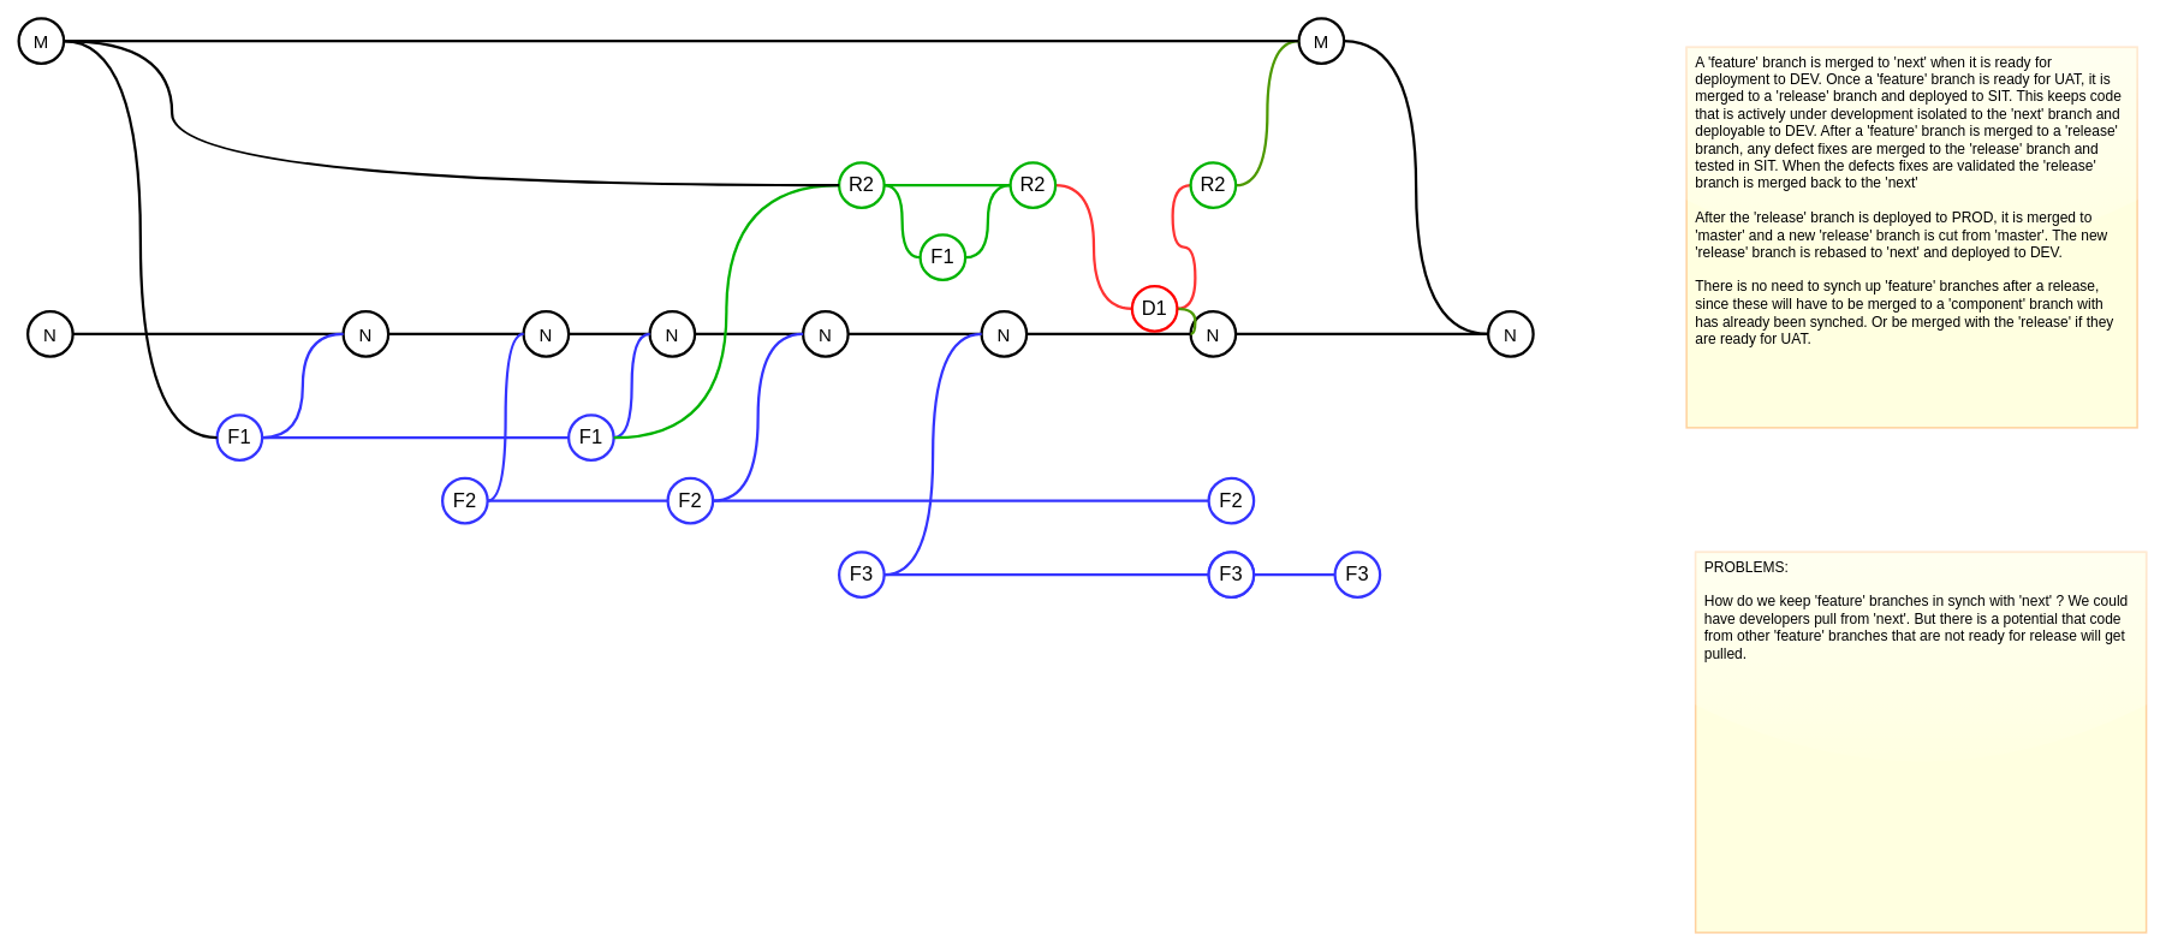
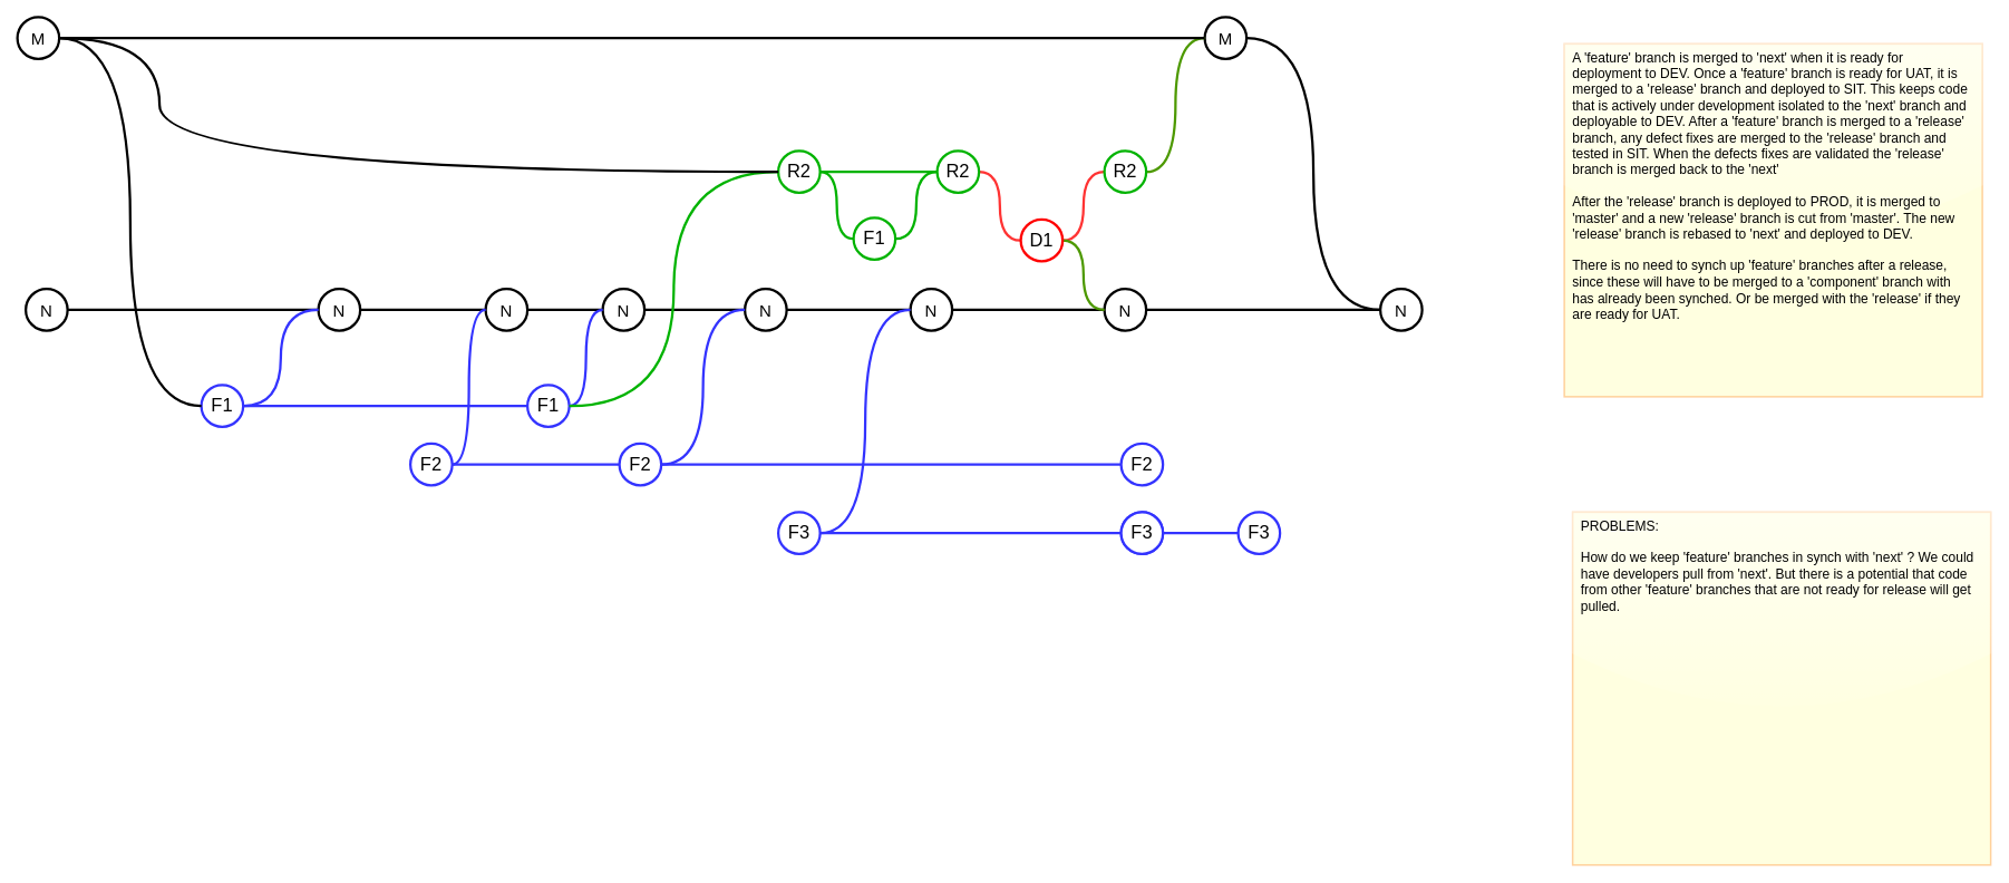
  <mxCell id="0" />
  <mxCell id="1" parent="0" />
  <mxCell id="2" value="N" style="ellipse;whiteSpace=wrap;html=1;aspect=fixed;fontSize=20;strokeWidth=3;" parent="1" vertex="1"><mxGeometry x="30" y="345" width="50" height="50" as="geometry" /></mxCell>
  <mxCell id="3" style="edgeStyle=orthogonalEdgeStyle;curved=1;rounded=0;orthogonalLoop=1;jettySize=auto;html=1;entryX=0;entryY=0.5;entryDx=0;entryDy=0;fontSize=20;endArrow=none;endFill=0;strokeColor=#000000;strokeWidth=3;" parent="1" source="4" target="11" edge="1"><mxGeometry relative="1" as="geometry" /></mxCell>
  <mxCell id="4" value="N" style="ellipse;whiteSpace=wrap;html=1;aspect=fixed;fontSize=20;strokeWidth=3;" parent="1" vertex="1"><mxGeometry x="380" y="345" width="50" height="50" as="geometry" /></mxCell>
  <mxCell id="5" style="edgeStyle=orthogonalEdgeStyle;curved=1;rounded=0;orthogonalLoop=1;jettySize=auto;html=1;exitX=1;exitY=0.5;exitDx=0;exitDy=0;entryX=0;entryY=0.5;entryDx=0;entryDy=0;fontSize=38;endArrow=none;endFill=0;strokeWidth=3;" parent="1" source="2" target="4" edge="1"><mxGeometry x="140" y="518" as="geometry" /></mxCell>
  <mxCell id="6" style="edgeStyle=orthogonalEdgeStyle;curved=1;rounded=0;orthogonalLoop=1;jettySize=auto;html=1;entryX=0;entryY=0.5;entryDx=0;entryDy=0;fontSize=24;endArrow=none;endFill=0;strokeWidth=3;strokeColor=#3333FF;" parent="1" source="8" target="4" edge="1"><mxGeometry x="140" y="518" as="geometry" /></mxCell>
  <mxCell id="7" style="edgeStyle=orthogonalEdgeStyle;curved=1;rounded=0;orthogonalLoop=1;jettySize=auto;html=1;entryX=0;entryY=0.5;entryDx=0;entryDy=0;fontSize=20;endArrow=none;endFill=0;strokeColor=#3333FF;strokeWidth=3;" parent="1" source="8" target="13" edge="1"><mxGeometry relative="1" as="geometry" /></mxCell>
  <mxCell id="8" value="F1" style="ellipse;whiteSpace=wrap;html=1;aspect=fixed;fontSize=22;strokeWidth=3;strokeColor=#3333FF;" parent="1" vertex="1"><mxGeometry x="240" y="460" width="50" height="50" as="geometry" /></mxCell>
  <mxCell id="9" style="edgeStyle=orthogonalEdgeStyle;curved=1;rounded=0;orthogonalLoop=1;jettySize=auto;html=1;entryX=0;entryY=0.5;entryDx=0;entryDy=0;fontSize=20;endArrow=none;endFill=0;strokeColor=#3333FF;strokeWidth=3;" parent="1" source="10" target="37" edge="1"><mxGeometry relative="1" as="geometry" /></mxCell>
  <mxCell id="10" value="F2" style="ellipse;whiteSpace=wrap;html=1;aspect=fixed;fontSize=22;strokeWidth=3;strokeColor=#3333FF;" parent="1" vertex="1"><mxGeometry x="490" y="530" width="50" height="50" as="geometry" /></mxCell>
  <mxCell id="11" value="N" style="ellipse;whiteSpace=wrap;html=1;aspect=fixed;fontSize=20;strokeWidth=3;" parent="1" vertex="1"><mxGeometry x="580" y="345" width="50" height="50" as="geometry" /></mxCell>
  <mxCell id="12" style="edgeStyle=orthogonalEdgeStyle;curved=1;rounded=0;orthogonalLoop=1;jettySize=auto;html=1;fontSize=20;endArrow=none;endFill=0;strokeWidth=3;entryX=0;entryY=0.5;entryDx=0;entryDy=0;strokeColor=#3333FF;" parent="1" source="10" target="11" edge="1"><mxGeometry x="140" y="518" as="geometry" /></mxCell>
  <mxCell id="13" value="F1" style="ellipse;whiteSpace=wrap;html=1;aspect=fixed;fontSize=22;strokeWidth=3;strokeColor=#3333FF;" parent="1" vertex="1"><mxGeometry x="630" y="460" width="50" height="50" as="geometry" /></mxCell>
  <mxCell id="14" style="edgeStyle=orthogonalEdgeStyle;curved=1;rounded=0;orthogonalLoop=1;jettySize=auto;html=1;entryX=0;entryY=0.5;entryDx=0;entryDy=0;fontSize=20;endArrow=none;endFill=0;strokeColor=#000000;strokeWidth=3;" parent="1" source="15" target="34" edge="1"><mxGeometry relative="1" as="geometry" /></mxCell>
  <mxCell id="15" value="N" style="ellipse;whiteSpace=wrap;html=1;aspect=fixed;fontSize=20;strokeWidth=3;" parent="1" vertex="1"><mxGeometry x="720" y="345" width="50" height="50" as="geometry" /></mxCell>
  <mxCell id="16" style="edgeStyle=orthogonalEdgeStyle;curved=1;rounded=0;orthogonalLoop=1;jettySize=auto;html=1;entryX=0;entryY=0.5;entryDx=0;entryDy=0;fontSize=20;endArrow=none;endFill=0;strokeWidth=3;" parent="1" source="11" target="15" edge="1"><mxGeometry x="140" y="518" as="geometry" /></mxCell>
  <mxCell id="17" style="edgeStyle=orthogonalEdgeStyle;curved=1;rounded=0;orthogonalLoop=1;jettySize=auto;html=1;entryX=0;entryY=0.5;entryDx=0;entryDy=0;fontSize=20;endArrow=none;endFill=0;strokeWidth=3;strokeColor=#3333FF;" parent="1" source="13" target="15" edge="1"><mxGeometry x="140" y="518" as="geometry" /></mxCell>
  <mxCell id="18" value="R2" style="ellipse;whiteSpace=wrap;html=1;aspect=fixed;fontSize=22;strokeWidth=3;strokeColor=#00B300;" parent="1" vertex="1"><mxGeometry x="930" y="180" width="50" height="50" as="geometry" /></mxCell>
  <mxCell id="19" style="edgeStyle=orthogonalEdgeStyle;curved=1;rounded=0;orthogonalLoop=1;jettySize=auto;html=1;entryX=0;entryY=0.5;entryDx=0;entryDy=0;fontSize=22;endArrow=none;endFill=0;strokeWidth=3;strokeColor=#00B300;" parent="1" source="13" target="18" edge="1"><mxGeometry x="140" y="518" as="geometry" /></mxCell>
  <mxCell id="20" value="F1" style="ellipse;whiteSpace=wrap;html=1;aspect=fixed;fontSize=22;strokeWidth=3;strokeColor=#00B300;" parent="1" vertex="1"><mxGeometry x="1020" y="260" width="50" height="50" as="geometry" /></mxCell>
  <mxCell id="21" style="edgeStyle=orthogonalEdgeStyle;curved=1;rounded=0;orthogonalLoop=1;jettySize=auto;html=1;entryX=0;entryY=0.5;entryDx=0;entryDy=0;fontSize=20;endArrow=none;endFill=0;strokeColor=#00B300;strokeWidth=3;" parent="1" source="18" target="20" edge="1"><mxGeometry x="140" y="518" as="geometry" /></mxCell>
  <mxCell id="22" style="edgeStyle=orthogonalEdgeStyle;rounded=0;orthogonalLoop=1;jettySize=auto;html=1;entryX=0;entryY=0.5;entryDx=0;entryDy=0;endArrow=none;endFill=0;curved=1;strokeWidth=3;strokeColor=#FF3333;" edge="1" parent="1" source="23" target="54"><mxGeometry relative="1" as="geometry" /></mxCell>
  <mxCell id="23" value="R2" style="ellipse;whiteSpace=wrap;html=1;aspect=fixed;fontSize=22;strokeWidth=3;strokeColor=#00B300;" parent="1" vertex="1"><mxGeometry x="1120" y="180" width="50" height="50" as="geometry" /></mxCell>
  <mxCell id="24" style="edgeStyle=orthogonalEdgeStyle;curved=1;rounded=0;orthogonalLoop=1;jettySize=auto;html=1;entryX=0;entryY=0.5;entryDx=0;entryDy=0;fontSize=20;endArrow=none;endFill=0;strokeColor=#00B300;strokeWidth=3;" parent="1" source="18" target="23" edge="1"><mxGeometry x="140" y="518" as="geometry" /></mxCell>
  <mxCell id="25" style="edgeStyle=orthogonalEdgeStyle;curved=1;rounded=0;orthogonalLoop=1;jettySize=auto;html=1;fontSize=20;endArrow=none;endFill=0;strokeColor=#00B300;strokeWidth=3;entryX=0;entryY=0.5;entryDx=0;entryDy=0;" parent="1" source="20" target="23" edge="1"><mxGeometry x="140" y="518" as="geometry"><mxPoint x="1090" y="200" as="targetPoint" /></mxGeometry></mxCell>
  <mxCell id="26" style="edgeStyle=orthogonalEdgeStyle;curved=1;rounded=0;orthogonalLoop=1;jettySize=auto;html=1;entryX=0;entryY=0.5;entryDx=0;entryDy=0;endArrow=none;endFill=0;strokeWidth=3;" parent="1" source="27" target="56" edge="1"><mxGeometry relative="1" as="geometry" /></mxCell>
  <mxCell id="27" value="M" style="ellipse;whiteSpace=wrap;html=1;aspect=fixed;fontSize=20;strokeWidth=3;" parent="1" vertex="1"><mxGeometry x="1440" y="20" width="50" height="50" as="geometry" /></mxCell>
  <mxCell id="28" style="edgeStyle=orthogonalEdgeStyle;curved=1;rounded=0;orthogonalLoop=1;jettySize=auto;html=1;entryX=0;entryY=0.5;entryDx=0;entryDy=0;fontSize=20;endArrow=none;endFill=0;strokeColor=#4D9900;strokeWidth=3;exitX=1;exitY=0.5;exitDx=0;exitDy=0;" parent="1" source="55" target="27" edge="1"><mxGeometry x="140" y="518" as="geometry" /></mxCell>
  <mxCell id="29" style="edgeStyle=orthogonalEdgeStyle;curved=1;rounded=0;orthogonalLoop=1;jettySize=auto;html=1;entryX=0;entryY=0.5;entryDx=0;entryDy=0;fontSize=20;endArrow=none;endFill=0;strokeColor=#000000;strokeWidth=3;" parent="1" source="32" target="27" edge="1"><mxGeometry relative="1" as="geometry" /></mxCell>
  <mxCell id="30" style="edgeStyle=orthogonalEdgeStyle;orthogonalLoop=1;jettySize=auto;html=1;entryX=0;entryY=0.5;entryDx=0;entryDy=0;curved=1;strokeWidth=3;endArrow=none;endFill=0;" parent="1" source="32" target="8" edge="1"><mxGeometry relative="1" as="geometry"><mxPoint x="110" y="205" as="targetPoint" /></mxGeometry></mxCell>
  <mxCell id="31" style="edgeStyle=orthogonalEdgeStyle;rounded=0;orthogonalLoop=1;jettySize=auto;html=1;entryX=0;entryY=0.5;entryDx=0;entryDy=0;curved=1;strokeWidth=3;endArrow=none;endFill=0;" parent="1" source="32" target="18" edge="1"><mxGeometry relative="1" as="geometry"><Array as="points"><mxPoint x="190" y="45" /><mxPoint x="190" y="205" /></Array></mxGeometry></mxCell>
  <mxCell id="32" value="M" style="ellipse;whiteSpace=wrap;html=1;aspect=fixed;fontSize=20;strokeWidth=3;" parent="1" vertex="1"><mxGeometry x="20" y="20" width="50" height="50" as="geometry" /></mxCell>
  <mxCell id="33" style="edgeStyle=orthogonalEdgeStyle;curved=1;rounded=0;orthogonalLoop=1;jettySize=auto;html=1;fontSize=20;endArrow=none;endFill=0;strokeColor=#000000;strokeWidth=3;" parent="1" source="34" target="41" edge="1"><mxGeometry relative="1" as="geometry" /></mxCell>
  <mxCell id="34" value="N" style="ellipse;whiteSpace=wrap;html=1;aspect=fixed;fontSize=20;strokeWidth=3;" parent="1" vertex="1"><mxGeometry x="890" y="345" width="50" height="50" as="geometry" /></mxCell>
  <mxCell id="35" style="edgeStyle=orthogonalEdgeStyle;curved=1;rounded=0;orthogonalLoop=1;jettySize=auto;html=1;entryX=0;entryY=0.5;entryDx=0;entryDy=0;fontSize=20;endArrow=none;endFill=0;strokeColor=#3333FF;strokeWidth=3;" parent="1" source="37" target="34" edge="1"><mxGeometry relative="1" as="geometry" /></mxCell>
  <mxCell id="36" style="edgeStyle=orthogonalEdgeStyle;curved=1;rounded=0;orthogonalLoop=1;jettySize=auto;html=1;fontFamily=Helvetica;fontSize=17;fontColor=#FFFFFF;endArrow=none;endFill=0;strokeColor=#3333FF;strokeWidth=3;" parent="1" source="37" target="45" edge="1"><mxGeometry relative="1" as="geometry" /></mxCell>
  <mxCell id="37" value="F2" style="ellipse;whiteSpace=wrap;html=1;aspect=fixed;fontSize=22;strokeWidth=3;strokeColor=#3333FF;" parent="1" vertex="1"><mxGeometry x="740" y="530" width="50" height="50" as="geometry" /></mxCell>
  <mxCell id="38" style="edgeStyle=orthogonalEdgeStyle;curved=1;rounded=0;orthogonalLoop=1;jettySize=auto;html=1;entryX=0;entryY=0.5;entryDx=0;entryDy=0;endArrow=none;endFill=0;strokeColor=#000000;strokeWidth=3;" edge="1" parent="1" source="39" target="56"><mxGeometry relative="1" as="geometry" /></mxCell>
  <mxCell id="39" value="N" style="ellipse;whiteSpace=wrap;html=1;aspect=fixed;fontSize=20;strokeWidth=3;" parent="1" vertex="1"><mxGeometry x="1320" y="345" width="50" height="50" as="geometry" /></mxCell>
  <mxCell id="40" style="edgeStyle=orthogonalEdgeStyle;curved=1;rounded=0;orthogonalLoop=1;jettySize=auto;html=1;fontSize=20;endArrow=none;endFill=0;strokeColor=#000000;strokeWidth=3;entryX=0;entryY=0.5;entryDx=0;entryDy=0;" parent="1" source="41" target="39" edge="1"><mxGeometry relative="1" as="geometry"><mxPoint x="1430" y="412" as="targetPoint" /></mxGeometry></mxCell>
  <mxCell id="41" value="N" style="ellipse;whiteSpace=wrap;html=1;aspect=fixed;fontSize=20;strokeWidth=3;" parent="1" vertex="1"><mxGeometry x="1088" y="345" width="50" height="50" as="geometry" /></mxCell>
  <mxCell id="42" style="edgeStyle=orthogonalEdgeStyle;curved=1;rounded=0;orthogonalLoop=1;jettySize=auto;html=1;entryX=0;entryY=0.5;entryDx=0;entryDy=0;fontSize=20;endArrow=none;endFill=0;strokeColor=#3333FF;strokeWidth=3;" parent="1" source="44" target="41" edge="1"><mxGeometry relative="1" as="geometry" /></mxCell>
  <mxCell id="43" style="edgeStyle=orthogonalEdgeStyle;curved=1;rounded=0;orthogonalLoop=1;jettySize=auto;html=1;entryX=0;entryY=0.5;entryDx=0;entryDy=0;fontFamily=Helvetica;fontSize=17;fontColor=#FFFFFF;endArrow=none;endFill=0;strokeColor=#3333FF;strokeWidth=3;" parent="1" source="44" target="47" edge="1"><mxGeometry relative="1" as="geometry" /></mxCell>
  <mxCell id="44" value="F3" style="ellipse;whiteSpace=wrap;html=1;aspect=fixed;fontSize=22;strokeWidth=3;strokeColor=#3333FF;" parent="1" vertex="1"><mxGeometry x="930" y="612" width="50" height="50" as="geometry" /></mxCell>
  <mxCell id="45" value="F2" style="ellipse;whiteSpace=wrap;html=1;aspect=fixed;fontSize=22;strokeWidth=3;strokeColor=#3333FF;" parent="1" vertex="1"><mxGeometry x="1340" y="530" width="50" height="50" as="geometry" /></mxCell>
  <mxCell id="46" style="edgeStyle=orthogonalEdgeStyle;curved=1;rounded=0;orthogonalLoop=1;jettySize=auto;html=1;entryX=0;entryY=0.5;entryDx=0;entryDy=0;fontFamily=Helvetica;fontSize=17;fontColor=#FFFFFF;endArrow=none;endFill=0;strokeColor=#3333FF;strokeWidth=3;" parent="1" source="47" target="48" edge="1"><mxGeometry relative="1" as="geometry" /></mxCell>
  <mxCell id="47" value="C3" style="ellipse;whiteSpace=wrap;html=1;aspect=fixed;fontSize=22;strokeWidth=3;strokeColor=#3333FF;" parent="1" vertex="1"><mxGeometry x="1340" y="612" width="50" height="50" as="geometry" /></mxCell>
  <mxCell id="48" value="F3" style="ellipse;whiteSpace=wrap;html=1;aspect=fixed;fontSize=22;strokeWidth=3;strokeColor=#3333FF;" parent="1" vertex="1"><mxGeometry x="1480" y="612" width="50" height="50" as="geometry" /></mxCell>
  <mxCell id="49" value="F3" style="ellipse;whiteSpace=wrap;html=1;aspect=fixed;fontSize=22;strokeWidth=3;strokeColor=#3333FF;" parent="1" vertex="1"><mxGeometry x="1340" y="612" width="50" height="50" as="geometry" /></mxCell>
  <mxCell id="50" value="A 'feature' branch is merged to 'next' when it is ready for deployment to DEV. Once a 'feature' branch is ready for UAT, it is merged to a 'release' branch and deployed to SIT. This keeps code that is actively under development isolated to the 'next' branch and deployable to DEV. After a 'feature' branch is merged to a 'release' branch, any defect fixes are merged to the 'release' branch and tested in SIT. When the defects fixes are validated the 'release' branch is merged back to the 'next'&lt;br&gt;&lt;br&gt;After the 'release' branch is deployed to PROD, it is merged to 'master' and a new 'release' branch is cut from 'master'. The new 'release' branch is rebased to 'next' and deployed to DEV.&lt;br&gt;&lt;br&gt;There is no need to synch up 'feature' branches after a release, since these will have to be merged to a 'component' branch with has already been synched. Or be merged with the 'release' if they are ready for UAT." style="text;html=1;strokeColor=#FFB366;fillColor=#FFFFCC;align=left;verticalAlign=top;whiteSpace=wrap;rounded=0;fontSize=16;perimeterSpacing=2;strokeWidth=2;opacity=60;shadow=0;glass=1;fontFamily=Helvetica;sketch=0;spacingLeft=8;labelPosition=center;verticalLabelPosition=middle;spacingRight=8;" parent="1" vertex="1"><mxGeometry x="1870" y="52" width="500" height="422" as="geometry" /></mxCell>
  <mxCell id="51" value="PROBLEMS:&lt;br&gt;&lt;br&gt;How do we keep 'feature' branches in synch with 'next' ? We could have developers pull from 'next'. But there is a potential that code from other 'feature' branches that are not ready for release will get pulled.&amp;nbsp;" style="text;html=1;strokeColor=#FFB366;fillColor=#FFFFCC;align=left;verticalAlign=top;whiteSpace=wrap;rounded=0;fontSize=16;perimeterSpacing=2;strokeWidth=2;opacity=60;shadow=0;glass=1;fontFamily=Helvetica;sketch=0;spacingLeft=8;labelPosition=center;verticalLabelPosition=middle;spacingRight=8;" vertex="1" parent="1"><mxGeometry x="1880" y="612" width="500" height="422" as="geometry" /></mxCell>
  <mxCell id="52" style="edgeStyle=orthogonalEdgeStyle;curved=1;rounded=0;orthogonalLoop=1;jettySize=auto;html=1;entryX=0;entryY=0.5;entryDx=0;entryDy=0;endArrow=none;endFill=0;strokeColor=#FF3333;strokeWidth=3;" edge="1" parent="1" source="54" target="55"><mxGeometry relative="1" as="geometry" /></mxCell>
  <mxCell id="53" style="edgeStyle=orthogonalEdgeStyle;curved=1;rounded=0;orthogonalLoop=1;jettySize=auto;html=1;entryX=0;entryY=0.5;entryDx=0;entryDy=0;endArrow=none;endFill=0;strokeColor=#4d9900;strokeWidth=3;" edge="1" parent="1" source="54" target="39"><mxGeometry relative="1" as="geometry" /></mxCell>
- <mxCell id="54" value="D1" style="ellipse;whiteSpace=wrap;html=1;aspect=fixed;fontSize=22;strokeWidth=3;strokeColor=#FF0000;" vertex="1" parent="1"><mxGeometry x="1255" y="317" width="50" height="50" as="geometry" /></mxCell>
+ <mxCell id="54" value="D1" style="ellipse;whiteSpace=wrap;html=1;aspect=fixed;fontSize=22;strokeWidth=3;strokeColor=#FF0000;" vertex="1" parent="1"><mxGeometry x="1220" y="262" width="50" height="50" as="geometry" /></mxCell>
  <mxCell id="55" value="R2" style="ellipse;whiteSpace=wrap;html=1;aspect=fixed;fontSize=22;strokeWidth=3;strokeColor=#00B300;" vertex="1" parent="1"><mxGeometry x="1320" y="180" width="50" height="50" as="geometry" /></mxCell>
  <mxCell id="56" value="N" style="ellipse;whiteSpace=wrap;html=1;aspect=fixed;fontSize=20;strokeWidth=3;" vertex="1" parent="1"><mxGeometry x="1650" y="345" width="50" height="50" as="geometry" /></mxCell>
